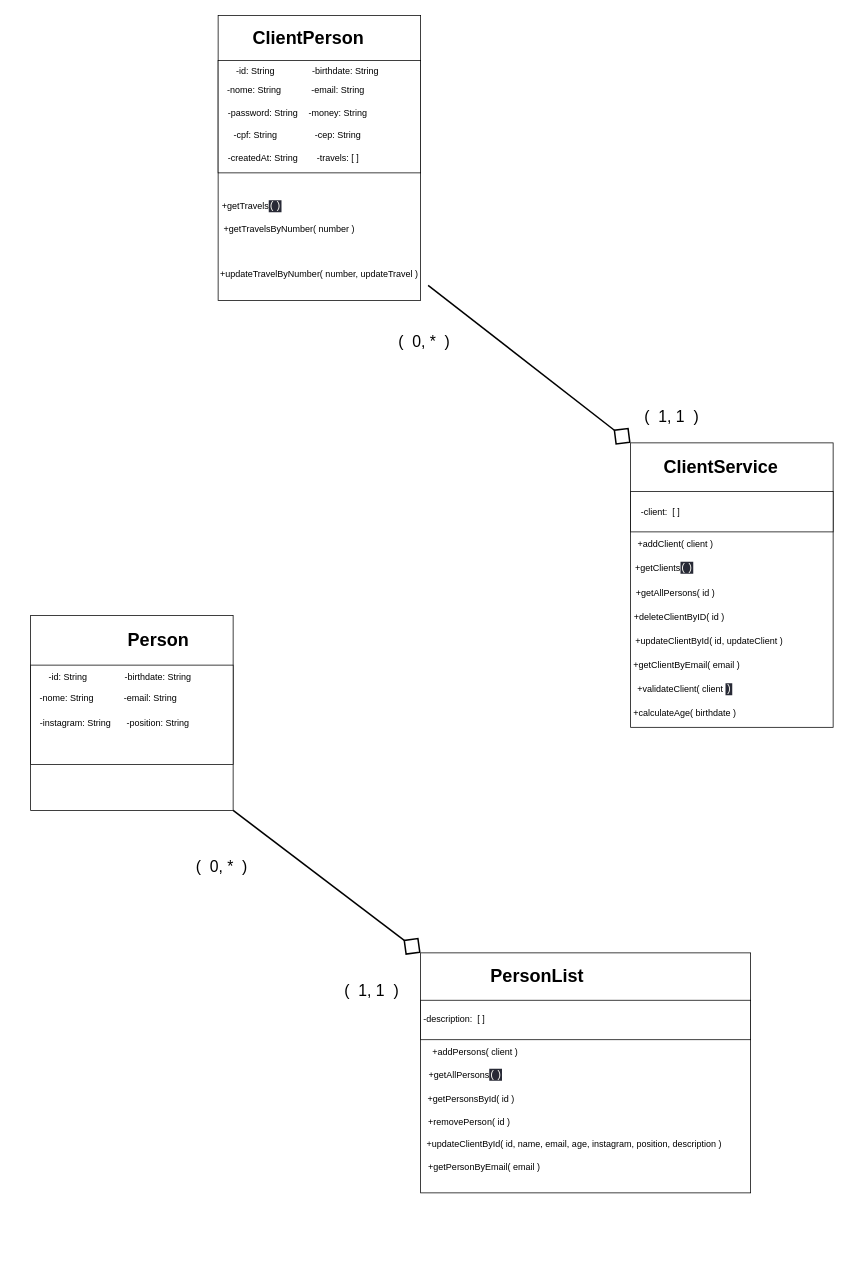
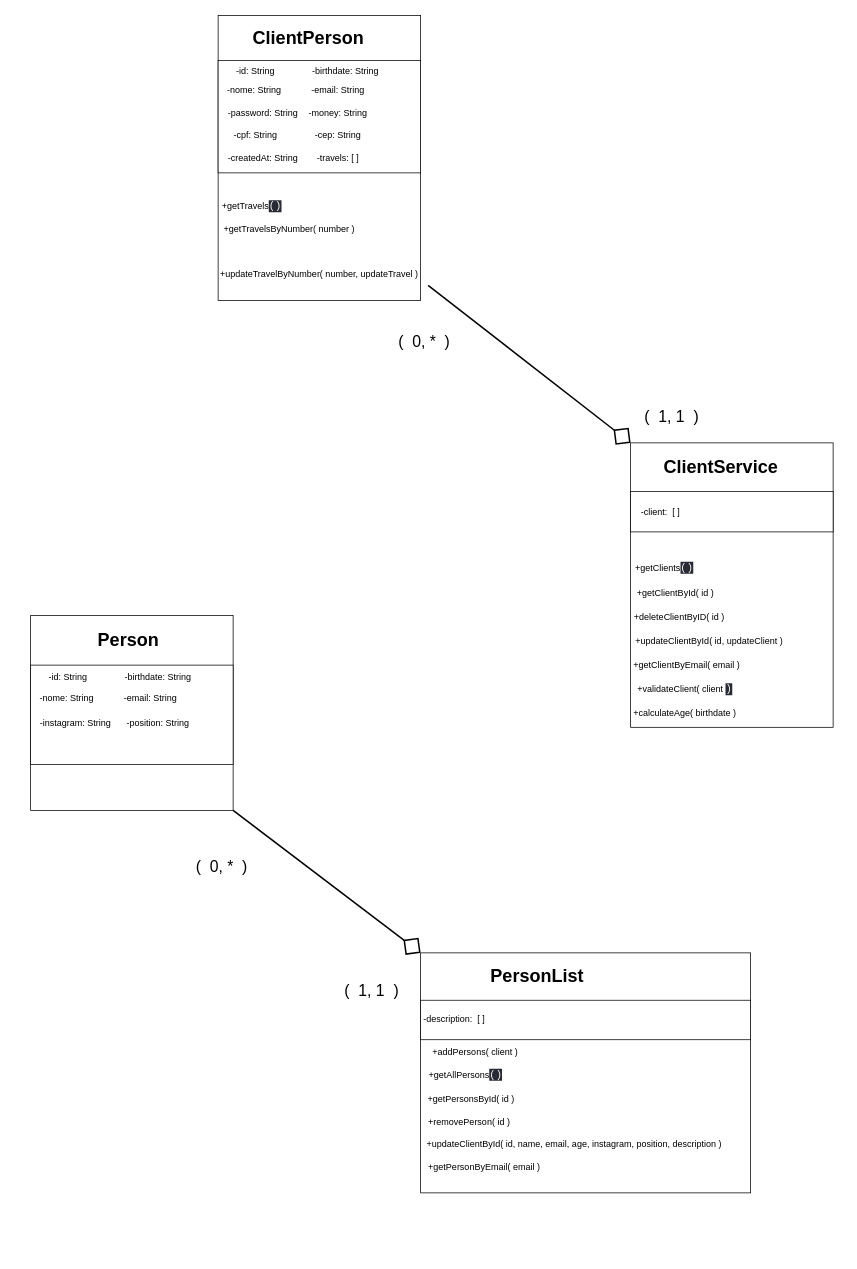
  <mxCell id="0" />
  <mxCell id="1" parent="0" />
  <mxCell id="2" value="" style="group" parent="1" vertex="1" connectable="0"><mxGeometry x="270" y="20" width="300" height="380" as="geometry" /></mxCell>
  <mxCell id="3" value="" style="rounded=0;whiteSpace=wrap;html=1;" parent="2" vertex="1"><mxGeometry x="20" width="270" height="380" as="geometry" /></mxCell>
  <mxCell id="4" value="" style="rounded=0;whiteSpace=wrap;html=1;" parent="2" vertex="1"><mxGeometry x="20" y="60" width="270" height="150" as="geometry" /></mxCell>
  <mxCell id="5" value="ClientPerson" style="text;strokeColor=none;fillColor=none;html=1;fontSize=24;fontStyle=1;verticalAlign=middle;align=center;" parent="2" vertex="1"><mxGeometry x="90" y="10" width="100" height="40" as="geometry" /></mxCell>
  <mxCell id="6" value="-id: String" style="text;html=1;strokeColor=none;fillColor=none;align=center;verticalAlign=middle;whiteSpace=wrap;rounded=0;" parent="2" vertex="1"><mxGeometry x="10" y="60" width="120" height="30" as="geometry" /></mxCell>
  <mxCell id="7" value="-nome: String&amp;nbsp;" style="text;html=1;strokeColor=none;fillColor=none;align=center;verticalAlign=middle;whiteSpace=wrap;rounded=0;" parent="2" vertex="1"><mxGeometry x="10" y="85" width="120" height="30" as="geometry" /></mxCell>
  <mxCell id="8" value="-birthdate: String" style="text;html=1;strokeColor=none;fillColor=none;align=center;verticalAlign=middle;whiteSpace=wrap;rounded=0;" parent="2" vertex="1"><mxGeometry x="130" y="60" width="120" height="30" as="geometry" /></mxCell>
  <mxCell id="9" value="-email: String" style="text;html=1;strokeColor=none;fillColor=none;align=center;verticalAlign=middle;whiteSpace=wrap;rounded=0;" parent="2" vertex="1"><mxGeometry x="120" y="85" width="120" height="30" as="geometry" /></mxCell>
  <mxCell id="10" value="-password: String" style="text;html=1;strokeColor=none;fillColor=none;align=center;verticalAlign=middle;whiteSpace=wrap;rounded=0;" parent="2" vertex="1"><mxGeometry x="20" y="115" width="120" height="30" as="geometry" /></mxCell>
  <mxCell id="11" value="-money: String" style="text;html=1;strokeColor=none;fillColor=none;align=center;verticalAlign=middle;whiteSpace=wrap;rounded=0;" parent="2" vertex="1"><mxGeometry x="120" y="115" width="120" height="30" as="geometry" /></mxCell>
  <mxCell id="12" value="-cpf: String" style="text;html=1;strokeColor=none;fillColor=none;align=center;verticalAlign=middle;whiteSpace=wrap;rounded=0;" parent="2" vertex="1"><mxGeometry x="10" y="145" width="120" height="30" as="geometry" /></mxCell>
  <mxCell id="13" style="edgeStyle=none;html=1;exitX=0.5;exitY=0;exitDx=0;exitDy=0;entryX=0.5;entryY=0;entryDx=0;entryDy=0;entryPerimeter=0;" parent="2" source="14" target="14" edge="1"><mxGeometry relative="1" as="geometry"><mxPoint x="80" y="225" as="targetPoint" /></mxGeometry></mxCell>
  <mxCell id="14" value="-cep: String" style="text;html=1;strokeColor=none;fillColor=none;align=center;verticalAlign=middle;whiteSpace=wrap;rounded=0;" parent="2" vertex="1"><mxGeometry x="120" y="145" width="120" height="30" as="geometry" /></mxCell>
  <mxCell id="15" value="-createdAt: String" style="text;html=1;strokeColor=none;fillColor=none;align=center;verticalAlign=middle;whiteSpace=wrap;rounded=0;" parent="2" vertex="1"><mxGeometry x="20" y="175" width="120" height="30" as="geometry" /></mxCell>
  <mxCell id="16" value="-travels: [ ]" style="text;html=1;strokeColor=none;fillColor=none;align=center;verticalAlign=middle;whiteSpace=wrap;rounded=0;" parent="2" vertex="1"><mxGeometry x="120" y="175" width="120" height="30" as="geometry" /></mxCell>
  <mxCell id="17" value="+getTravels&lt;span style=&quot;background-color: rgb(40, 42, 54); color: rgb(248, 248, 242); font-family: Consolas, &amp;quot;Courier New&amp;quot;, monospace; font-size: 14px;&quot;&gt;()&lt;/span&gt;" style="text;html=1;strokeColor=none;fillColor=none;align=center;verticalAlign=middle;whiteSpace=wrap;rounded=0;" parent="2" vertex="1"><mxGeometry y="240" width="130" height="30" as="geometry" /></mxCell>
  <mxCell id="18" value="+getTravelsByNumber( number )" style="text;html=1;strokeColor=none;fillColor=none;align=center;verticalAlign=middle;whiteSpace=wrap;rounded=0;" parent="2" vertex="1"><mxGeometry x="10" y="270" width="210" height="30" as="geometry" /></mxCell>
  <mxCell id="19" value="+updateTravelByNumber( number, updateTravel )" style="text;html=1;strokeColor=none;fillColor=none;align=center;verticalAlign=middle;whiteSpace=wrap;rounded=0;" parent="2" vertex="1"><mxGeometry x="10" y="330" width="290" height="30" as="geometry" /></mxCell>
  <mxCell id="20" value="" style="group" parent="1" vertex="1" connectable="0"><mxGeometry x="820" y="590" width="300" height="410" as="geometry" /></mxCell>
  <mxCell id="21" value="" style="rounded=0;whiteSpace=wrap;html=1;" parent="20" vertex="1"><mxGeometry x="20" width="270" height="379.25" as="geometry" /></mxCell>
  <mxCell id="22" value="" style="rounded=0;whiteSpace=wrap;html=1;" parent="20" vertex="1"><mxGeometry x="20" y="64.737" width="270" height="53.947" as="geometry" /></mxCell>
  <mxCell id="23" value="ClientService" style="text;strokeColor=none;fillColor=none;html=1;fontSize=24;fontStyle=1;verticalAlign=middle;align=center;" parent="20" vertex="1"><mxGeometry x="90" y="10.789" width="100.0" height="43.158" as="geometry" /></mxCell>
  <mxCell id="24" value="-client:&amp;nbsp; [ ]" style="text;html=1;strokeColor=none;fillColor=none;align=center;verticalAlign=middle;whiteSpace=wrap;rounded=0;" parent="20" vertex="1"><mxGeometry x="-20" y="75.526" width="160" height="32.368" as="geometry" /></mxCell>
  <mxCell id="25" style="edgeStyle=none;html=1;exitX=0.5;exitY=0;exitDx=0;exitDy=0;entryX=0.5;entryY=0;entryDx=0;entryDy=0;entryPerimeter=0;" parent="20" edge="1"><mxGeometry relative="1" as="geometry"><mxPoint x="180" y="156.447" as="targetPoint" /><mxPoint x="180" y="156.447" as="sourcePoint" /></mxGeometry></mxCell>
- <mxCell id="26" value="+addClient( client )" style="text;html=1;strokeColor=none;fillColor=none;align=center;verticalAlign=middle;whiteSpace=wrap;rounded=0;" parent="20" vertex="1"><mxGeometry x="20" y="118.684" width="120" height="32.368" as="geometry" /></mxCell>
  <mxCell id="27" value="+getClients&lt;span style=&quot;background-color: rgb(40, 42, 54); color: rgb(248, 248, 242); font-family: Consolas, &amp;quot;Courier New&amp;quot;, monospace; font-size: 14px;&quot;&gt;()&lt;/span&gt;" style="text;html=1;strokeColor=none;fillColor=none;align=center;verticalAlign=middle;whiteSpace=wrap;rounded=0;" parent="20" vertex="1"><mxGeometry y="151.053" width="130" height="32.368" as="geometry" /></mxCell>
- <mxCell id="28" value="+getAllPersons( id )" style="text;html=1;strokeColor=none;fillColor=none;align=center;verticalAlign=middle;whiteSpace=wrap;rounded=0;" parent="20" vertex="1"><mxGeometry x="-25.0" y="183.421" width="210" height="32.368" as="geometry" /></mxCell>
+ <mxCell id="28" value="+getClientById( id )" style="text;html=1;strokeColor=none;fillColor=none;align=center;verticalAlign=middle;whiteSpace=wrap;rounded=0;" parent="20" vertex="1"><mxGeometry x="-25.0" y="183.421" width="210" height="32.368" as="geometry" /></mxCell>
  <mxCell id="29" value="+deleteClientByID( id )" style="text;html=1;strokeColor=none;fillColor=none;align=center;verticalAlign=middle;whiteSpace=wrap;rounded=0;" parent="20" vertex="1"><mxGeometry x="-20" y="215.789" width="210" height="32.368" as="geometry" /></mxCell>
  <mxCell id="30" value="+updateClientById( id, updateClient )" style="text;html=1;strokeColor=none;fillColor=none;align=center;verticalAlign=middle;whiteSpace=wrap;rounded=0;" parent="20" vertex="1"><mxGeometry x="-20" y="248.158" width="290" height="32.368" as="geometry" /></mxCell>
  <mxCell id="31" value="+getClientByEmail( email )" style="text;html=1;strokeColor=none;fillColor=none;align=center;verticalAlign=middle;whiteSpace=wrap;rounded=0;" parent="20" vertex="1"><mxGeometry x="-10" y="280.526" width="210" height="32.368" as="geometry" /></mxCell>
  <mxCell id="32" value="+validateClient( client&amp;nbsp;&lt;span style=&quot;background-color: rgb(40, 42, 54); color: rgb(248, 248, 242); font-family: Consolas, &amp;quot;Courier New&amp;quot;, monospace; font-size: 14px;&quot;&gt;)&lt;/span&gt;" style="text;html=1;strokeColor=none;fillColor=none;align=center;verticalAlign=middle;whiteSpace=wrap;rounded=0;" parent="20" vertex="1"><mxGeometry x="15" y="312.895" width="155.0" height="32.368" as="geometry" /></mxCell>
  <mxCell id="33" value="+calculateAge( birthdate )" style="text;html=1;strokeColor=none;fillColor=none;align=center;verticalAlign=middle;whiteSpace=wrap;rounded=0;" parent="20" vertex="1"><mxGeometry x="15" y="345.263" width="155.0" height="32.368" as="geometry" /></mxCell>
  <mxCell id="34" value="" style="group" parent="1" vertex="1" connectable="0"><mxGeometry x="20" y="820" width="320" height="420" as="geometry" /></mxCell>
  <mxCell id="35" value="" style="rounded=0;whiteSpace=wrap;html=1;" parent="34" vertex="1"><mxGeometry x="20" width="270" height="260" as="geometry" /></mxCell>
  <mxCell id="36" value="" style="rounded=0;whiteSpace=wrap;html=1;" parent="34" vertex="1"><mxGeometry x="20" y="66.316" width="270" height="132.632" as="geometry" /></mxCell>
- <mxCell id="37" value="Person" style="text;strokeColor=none;fillColor=none;html=1;fontSize=24;fontStyle=1;verticalAlign=middle;align=center;" parent="34" vertex="1"><mxGeometry x="130" y="11.05" width="120" height="44.21" as="geometry" /></mxCell>
+ <mxCell id="37" value="Person" style="text;strokeColor=none;fillColor=none;html=1;fontSize=24;fontStyle=1;verticalAlign=middle;align=center;" parent="34" vertex="1"><mxGeometry x="90" y="11.05" width="120" height="44.21" as="geometry" /></mxCell>
  <mxCell id="38" value="-id: String" style="text;html=1;strokeColor=none;fillColor=none;align=center;verticalAlign=middle;whiteSpace=wrap;rounded=0;" parent="34" vertex="1"><mxGeometry x="10" y="66.316" width="120" height="33.158" as="geometry" /></mxCell>
  <mxCell id="39" value="-nome: String&amp;nbsp;" style="text;html=1;strokeColor=none;fillColor=none;align=center;verticalAlign=middle;whiteSpace=wrap;rounded=0;" parent="34" vertex="1"><mxGeometry x="10" y="93.947" width="120" height="33.158" as="geometry" /></mxCell>
  <mxCell id="40" value="-birthdate: String" style="text;html=1;strokeColor=none;fillColor=none;align=center;verticalAlign=middle;whiteSpace=wrap;rounded=0;" parent="34" vertex="1"><mxGeometry x="130" y="66.316" width="120" height="33.158" as="geometry" /></mxCell>
  <mxCell id="41" value="-email: String" style="text;html=1;strokeColor=none;fillColor=none;align=center;verticalAlign=middle;whiteSpace=wrap;rounded=0;" parent="34" vertex="1"><mxGeometry x="120" y="93.947" width="120" height="33.158" as="geometry" /></mxCell>
  <mxCell id="42" value="-instagram: String" style="text;html=1;strokeColor=none;fillColor=none;align=center;verticalAlign=middle;whiteSpace=wrap;rounded=0;" parent="34" vertex="1"><mxGeometry x="20" y="127.105" width="120" height="33.158" as="geometry" /></mxCell>
  <mxCell id="43" value="-position: String" style="text;html=1;strokeColor=none;fillColor=none;align=center;verticalAlign=middle;whiteSpace=wrap;rounded=0;" parent="34" vertex="1"><mxGeometry x="120" y="127.105" width="140" height="33.158" as="geometry" /></mxCell>
  <mxCell id="44" style="edgeStyle=none;html=1;exitX=0.5;exitY=0;exitDx=0;exitDy=0;entryX=0.5;entryY=0;entryDx=0;entryDy=0;entryPerimeter=0;" parent="34" edge="1"><mxGeometry relative="1" as="geometry"><mxPoint x="180" y="160.263" as="targetPoint" /><mxPoint x="180" y="160.263" as="sourcePoint" /></mxGeometry></mxCell>
  <mxCell id="45" value="&lt;font style=&quot;font-size: 21px;&quot;&gt;(&amp;nbsp; 0, *&amp;nbsp; )&lt;/font&gt;" style="text;html=1;strokeColor=none;fillColor=none;align=center;verticalAlign=middle;whiteSpace=wrap;rounded=0;" vertex="1" parent="34"><mxGeometry x="230" y="320" width="90" height="30" as="geometry" /></mxCell>
  <mxCell id="46" value="" style="group" parent="1" vertex="1" connectable="0"><mxGeometry x="540" y="1270" width="470" height="400" as="geometry" /></mxCell>
  <mxCell id="47" value="" style="rounded=0;whiteSpace=wrap;html=1;" parent="46" vertex="1"><mxGeometry x="20" width="440" height="320" as="geometry" /></mxCell>
  <mxCell id="48" value="" style="rounded=0;whiteSpace=wrap;html=1;" parent="46" vertex="1"><mxGeometry x="20" y="63.16" width="440" height="52.63" as="geometry" /></mxCell>
  <mxCell id="49" value="PersonList" style="text;strokeColor=none;fillColor=none;html=1;fontSize=24;fontStyle=1;verticalAlign=middle;align=center;" parent="46" vertex="1"><mxGeometry x="125" y="9.996" width="100" height="42.105" as="geometry" /></mxCell>
  <mxCell id="50" value="-description:&amp;nbsp; [ ]" style="text;html=1;strokeColor=none;fillColor=none;align=center;verticalAlign=middle;whiteSpace=wrap;rounded=0;" parent="46" vertex="1"><mxGeometry x="-20" y="73.68" width="170" height="31.58" as="geometry" /></mxCell>
  <mxCell id="51" style="edgeStyle=none;html=1;exitX=0.5;exitY=0;exitDx=0;exitDy=0;entryX=0.5;entryY=0;entryDx=0;entryDy=0;entryPerimeter=0;" parent="46" edge="1"><mxGeometry relative="1" as="geometry"><mxPoint x="180" y="152.632" as="targetPoint" /><mxPoint x="180" y="152.632" as="sourcePoint" /></mxGeometry></mxCell>
  <mxCell id="52" value="+addPersons( client )" style="text;html=1;strokeColor=none;fillColor=none;align=center;verticalAlign=middle;whiteSpace=wrap;rounded=0;" parent="46" vertex="1"><mxGeometry x="27.5" y="115.79" width="130" height="31.58" as="geometry" /></mxCell>
  <mxCell id="53" value="+getAllPersons&lt;span style=&quot;background-color: rgb(40, 42, 54); color: rgb(248, 248, 242); font-family: Consolas, &amp;quot;Courier New&amp;quot;, monospace; font-size: 14px;&quot;&gt;()&lt;/span&gt;" style="text;html=1;strokeColor=none;fillColor=none;align=center;verticalAlign=middle;whiteSpace=wrap;rounded=0;" parent="46" vertex="1"><mxGeometry y="147.37" width="160" height="31.58" as="geometry" /></mxCell>
  <mxCell id="54" value="+getPersonsById( id )" style="text;html=1;strokeColor=none;fillColor=none;align=center;verticalAlign=middle;whiteSpace=wrap;rounded=0;" parent="46" vertex="1"><mxGeometry x="-25" y="178.95" width="225" height="31.58" as="geometry" /></mxCell>
  <mxCell id="55" value="+removePerson( id )" style="text;html=1;strokeColor=none;fillColor=none;align=center;verticalAlign=middle;whiteSpace=wrap;rounded=0;" parent="46" vertex="1"><mxGeometry x="-20" y="210.526" width="210" height="31.579" as="geometry" /></mxCell>
  <mxCell id="56" value="+updateClientById( id, name, email, age, instagram, position, description )" style="text;html=1;strokeColor=none;fillColor=none;align=center;verticalAlign=middle;whiteSpace=wrap;rounded=0;" parent="46" vertex="1"><mxGeometry x="-20" y="230" width="490" height="50" as="geometry" /></mxCell>
  <mxCell id="57" value="+getPersonByEmail( email )" style="text;html=1;strokeColor=none;fillColor=none;align=center;verticalAlign=middle;whiteSpace=wrap;rounded=0;" parent="46" vertex="1"><mxGeometry x="-10" y="270" width="230" height="31.58" as="geometry" /></mxCell>
  <mxCell id="58" style="edgeStyle=none;html=1;exitX=1;exitY=1;exitDx=0;exitDy=0;strokeWidth=2;endArrow=diamond;endFill=0;startSize=0;endSize=24;sourcePerimeterSpacing=0;entryX=0;entryY=0;entryDx=0;entryDy=0;" edge="1" parent="1" source="35" target="47"><mxGeometry relative="1" as="geometry"><mxPoint x="550" y="1260" as="targetPoint" /></mxGeometry></mxCell>
  <mxCell id="59" style="edgeStyle=none;html=1;exitX=1;exitY=1;exitDx=0;exitDy=0;strokeWidth=2;endArrow=diamond;endFill=0;startSize=0;endSize=24;sourcePerimeterSpacing=0;entryX=0;entryY=0;entryDx=0;entryDy=0;" edge="1" parent="1" source="19" target="21"><mxGeometry relative="1" as="geometry"><mxPoint x="850" y="580" as="targetPoint" /></mxGeometry></mxCell>
  <mxCell id="60" value="&lt;font style=&quot;font-size: 21px;&quot;&gt;(&amp;nbsp; 1, 1&amp;nbsp; )&lt;/font&gt;" style="text;html=1;strokeColor=none;fillColor=none;align=center;verticalAlign=middle;whiteSpace=wrap;rounded=0;" vertex="1" parent="1"><mxGeometry x="450" y="1290" width="90" height="60" as="geometry" /></mxCell>
  <mxCell id="61" value="&lt;font style=&quot;font-size: 21px;&quot;&gt;(&amp;nbsp; 0, *&amp;nbsp; )&lt;/font&gt;" style="text;html=1;strokeColor=none;fillColor=none;align=center;verticalAlign=middle;whiteSpace=wrap;rounded=0;" vertex="1" parent="1"><mxGeometry x="520" y="440" width="90" height="30" as="geometry" /></mxCell>
  <mxCell id="62" value="&lt;font style=&quot;font-size: 21px;&quot;&gt;(&amp;nbsp; 1, 1&amp;nbsp; )&lt;/font&gt;" style="text;html=1;strokeColor=none;fillColor=none;align=center;verticalAlign=middle;whiteSpace=wrap;rounded=0;" vertex="1" parent="1"><mxGeometry x="850" y="540" width="90" height="30" as="geometry" /></mxCell>
